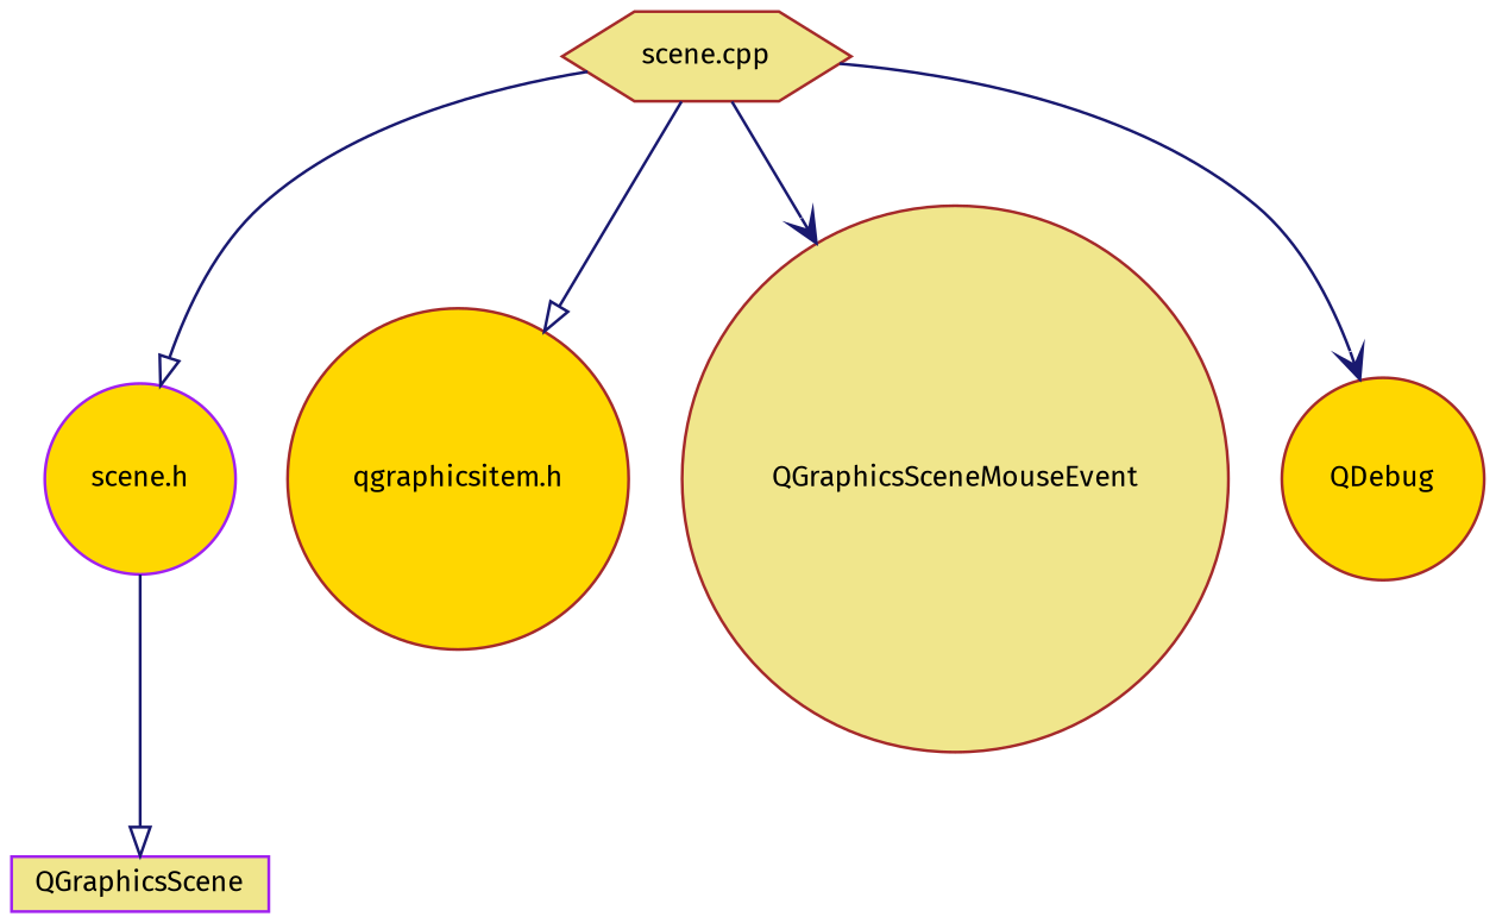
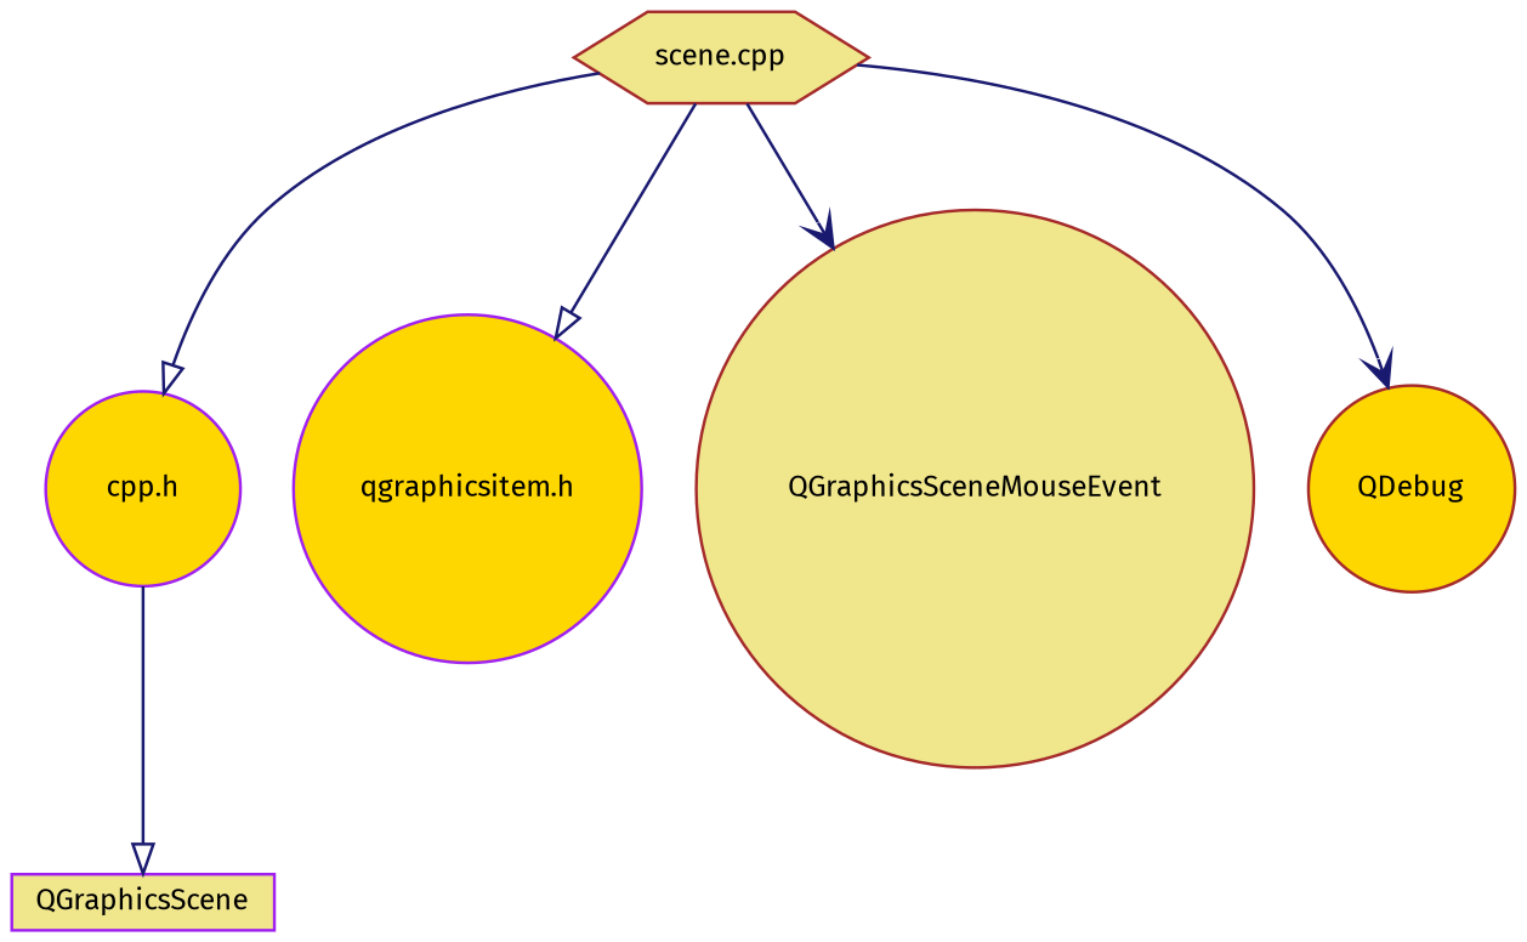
  digraph {
    fontname="Fira Sans"
    node [color=brown fillcolor=khaki fontname="Fira Sans" fontsize=10 shape=circle style=filled]
    edge [arrowhead=onormal color=midnightblue fontname="Fira Sans" fontsize=10 labelfontname=Helvetica labelfontsize=10 style=solid]
    n1 [fontcolor=black height=0.2 label="scene.cpp" shape=hexagon width=0.4]
-   n2 [color=purple fillcolor=gold height=0.2 label="scene.h" width=0.4]
-   n3 [fillcolor=gold height=0.2 label="qgraphicsitem.h" width=0.4]
+   n2 [color=purple fillcolor=gold height=0.2 label="cpp.h" width=0.4]
+   n3 [color=purple fillcolor=gold height=0.2 label="qgraphicsitem.h" width=0.4]
    n4 [height=0.2 label=QGraphicsSceneMouseEvent width=0.4]
    n5 [fillcolor=gold height=0.2 label=QDebug width=0.4]
    n6 [color=purple height=0.2 label=QGraphicsScene shape=box width=0.4]
    n1 -> n2
    n1 -> n3
    n1 -> n4 [arrowhead=vee]
    n1 -> n5 [arrowhead=vee]
    n2 -> n6
  }
